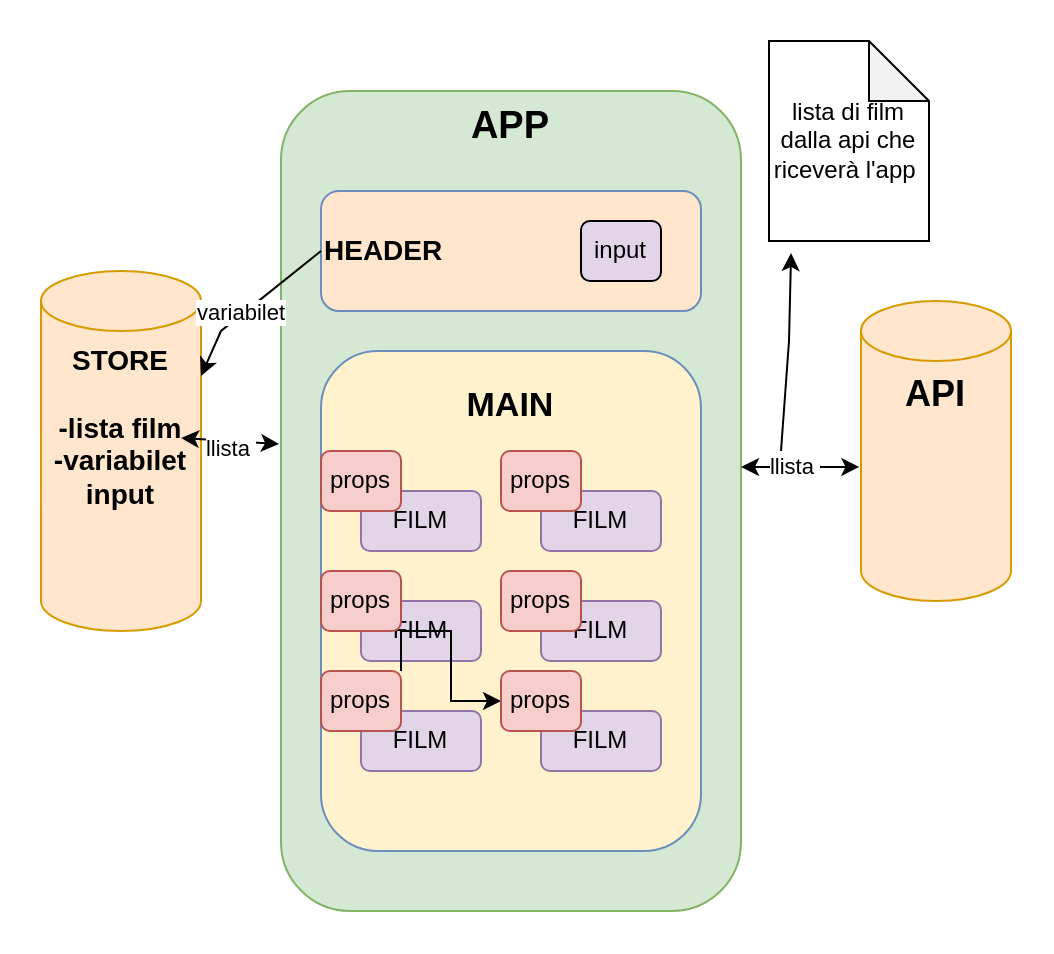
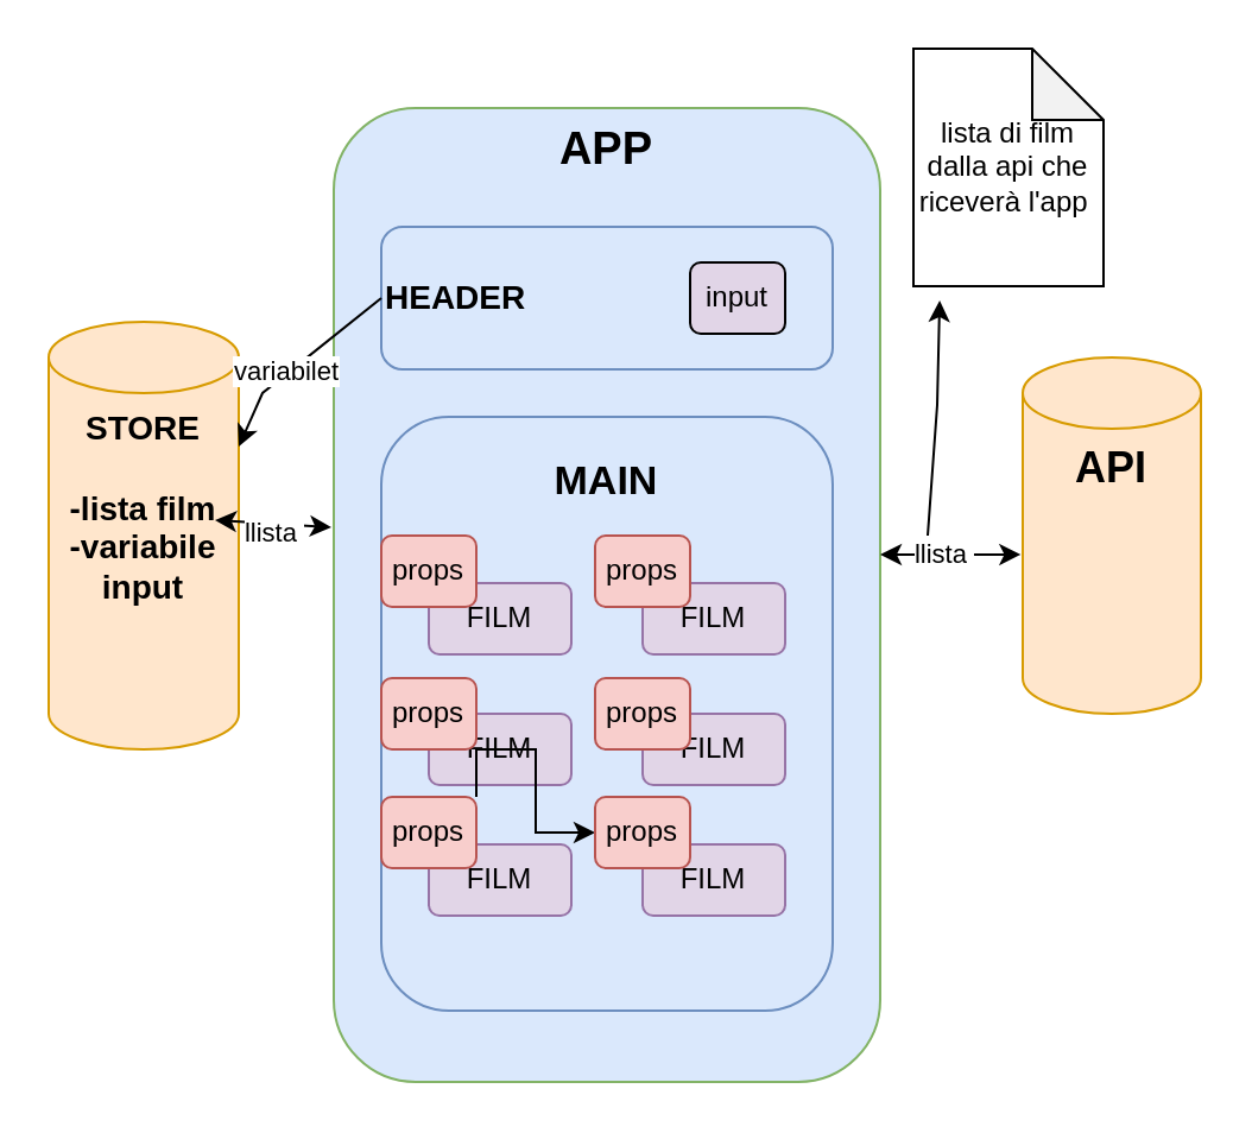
  <mxCell id="0" />
  <mxCell id="1" parent="0" />
  <mxCell id="2" value="API" style="shape=cylinder3;whiteSpace=wrap;html=1;boundedLbl=1;backgroundOutline=1;size=15;fontSize=18;fontStyle=1;fillColor=#ffe6cc;strokeColor=#d79b00;verticalAlign=top;" vertex="1" parent="1"><mxGeometry x="430" y="150" width="75" height="150" as="geometry" /></mxCell>
- <mxCell id="3" value="&lt;font style=&quot;font-size: 19px;&quot;&gt;APP&lt;/font&gt;&lt;div style=&quot;text-align: justify;&quot;&gt;&lt;/div&gt;" style="rounded=1;whiteSpace=wrap;html=1;fillColor=#d5e8d4;strokeColor=#82b366;verticalAlign=top;fontStyle=1" vertex="1" parent="1"><mxGeometry x="140" y="45" width="230" height="410" as="geometry" /></mxCell>
- <mxCell id="4" value="&lt;font style=&quot;font-size: 14px;&quot;&gt;HEADER&lt;/font&gt;" style="rounded=1;whiteSpace=wrap;html=1;align=left;fillColor=#ffe6cc;strokeColor=#6c8ebf;fontStyle=1;" vertex="1" parent="1"><mxGeometry x="160" y="95" width="190" height="60" as="geometry" /></mxCell>
+ <mxCell id="3" value="&lt;font style=&quot;font-size: 19px;&quot;&gt;APP&lt;/font&gt;&lt;div style=&quot;text-align: justify;&quot;&gt;&lt;/div&gt;" style="rounded=1;whiteSpace=wrap;html=1;fillColor=#dae8fc;strokeColor=#82b366;verticalAlign=top;fontStyle=1;" vertex="1" parent="1"><mxGeometry x="140" y="45" width="230" height="410" as="geometry" /></mxCell>
+ <mxCell id="4" value="&lt;font style=&quot;font-size: 14px;&quot;&gt;HEADER&lt;/font&gt;" style="rounded=1;whiteSpace=wrap;html=1;align=left;fillColor=#dae8fc;strokeColor=#6c8ebf;fontStyle=1" vertex="1" parent="1"><mxGeometry x="160" y="95" width="190" height="60" as="geometry" /></mxCell>
  <mxCell id="5" value="input" style="rounded=1;whiteSpace=wrap;html=1;fillColor=#e1d5e7;" vertex="1" parent="1"><mxGeometry x="290" y="110" width="40" height="30" as="geometry" /></mxCell>
- <mxCell id="6" value="&lt;h1 style=&quot;font-size: 17px;&quot;&gt;MAIN&lt;/h1&gt;" style="rounded=1;whiteSpace=wrap;html=1;align=center;fillColor=#fff2cc;strokeColor=#6c8ebf;verticalAlign=top;" vertex="1" parent="1"><mxGeometry x="160" y="175" width="190" height="250" as="geometry" /></mxCell>
+ <mxCell id="6" value="&lt;h1 style=&quot;font-size: 17px;&quot;&gt;MAIN&lt;/h1&gt;" style="rounded=1;whiteSpace=wrap;html=1;align=center;fillColor=#dae8fc;strokeColor=#6c8ebf;verticalAlign=top;" vertex="1" parent="1"><mxGeometry x="160" y="175" width="190" height="250" as="geometry" /></mxCell>
  <mxCell id="7" value="FILM" style="rounded=1;whiteSpace=wrap;html=1;fillColor=#e1d5e7;strokeColor=#9673a6;" vertex="1" parent="1"><mxGeometry x="180" y="245" width="60" height="30" as="geometry" /></mxCell>
  <mxCell id="8" value="FILM" style="rounded=1;whiteSpace=wrap;html=1;fillColor=#e1d5e7;strokeColor=#9673a6;" vertex="1" parent="1"><mxGeometry x="270" y="245" width="60" height="30" as="geometry" /></mxCell>
  <mxCell id="9" value="FILM" style="rounded=1;whiteSpace=wrap;html=1;fillColor=#e1d5e7;strokeColor=#9673a6;" vertex="1" parent="1"><mxGeometry x="270" y="300" width="60" height="30" as="geometry" /></mxCell>
  <mxCell id="10" value="FILM" style="rounded=1;whiteSpace=wrap;html=1;fillColor=#e1d5e7;strokeColor=#9673a6;" vertex="1" parent="1"><mxGeometry x="180" y="300" width="60" height="30" as="geometry" /></mxCell>
  <mxCell id="11" value="FILM" style="rounded=1;whiteSpace=wrap;html=1;fillColor=#e1d5e7;strokeColor=#9673a6;" vertex="1" parent="1"><mxGeometry x="180" y="355" width="60" height="30" as="geometry" /></mxCell>
- <mxCell id="12" value="&lt;b&gt;&lt;font style=&quot;font-size: 14px;&quot;&gt;STORE&lt;br&gt;&lt;br&gt;-lista film&lt;br&gt;-variabilet input&lt;br&gt;&lt;/font&gt;&lt;/b&gt;" style="shape=cylinder3;whiteSpace=wrap;html=1;boundedLbl=1;backgroundOutline=1;size=15;fillColor=#ffe6cc;strokeColor=#d79b00;horizontal=1;verticalAlign=top;" vertex="1" parent="1"><mxGeometry x="20" y="135" width="80" height="180" as="geometry" /></mxCell>
+ <mxCell id="12" value="&lt;b&gt;&lt;font style=&quot;font-size: 14px;&quot;&gt;STORE&lt;br&gt;&lt;br&gt;-lista film&lt;br&gt;-variabile input&lt;br&gt;&lt;/font&gt;&lt;/b&gt;" style="shape=cylinder3;whiteSpace=wrap;html=1;boundedLbl=1;backgroundOutline=1;size=15;fillColor=#ffe6cc;strokeColor=#d79b00;horizontal=1;verticalAlign=top;" vertex="1" parent="1"><mxGeometry x="20" y="135" width="80" height="180" as="geometry" /></mxCell>
  <mxCell id="13" value="" style="endArrow=classic;startArrow=classic;html=1;rounded=0;exitX=-0.011;exitY=0.553;exitDx=0;exitDy=0;exitPerimeter=0;" edge="1" parent="1" source="2"><mxGeometry width="50" height="50" relative="1" as="geometry"><mxPoint x="400" y="235" as="sourcePoint" /><mxPoint x="370" y="233" as="targetPoint" /></mxGeometry></mxCell>
  <mxCell id="14" value="llista&amp;nbsp;" style="edgeLabel;html=1;align=center;verticalAlign=middle;resizable=0;points=[];" vertex="1" connectable="0" parent="13"><mxGeometry x="0.119" relative="1" as="geometry"><mxPoint as="offset" /></mxGeometry></mxCell>
  <mxCell id="15" value="" style="endArrow=classic;startArrow=classic;html=1;rounded=0;exitX=-0.011;exitY=0.553;exitDx=0;exitDy=0;exitPerimeter=0;" edge="1" parent="1"><mxGeometry width="50" height="50" relative="1" as="geometry"><mxPoint x="139" y="221.5" as="sourcePoint" /><mxPoint x="90" y="218.5" as="targetPoint" /><Array as="points" /></mxGeometry></mxCell>
  <mxCell id="16" value="FILM" style="rounded=1;whiteSpace=wrap;html=1;fillColor=#e1d5e7;strokeColor=#9673a6;" vertex="1" parent="1"><mxGeometry x="270" y="355" width="60" height="30" as="geometry" /></mxCell>
  <mxCell id="17" value="lista di film dalla api che riceverà l'app&amp;nbsp;" style="shape=note;whiteSpace=wrap;html=1;backgroundOutline=1;darkOpacity=0.05;" vertex="1" parent="1"><mxGeometry x="384" y="20" width="80" height="100" as="geometry" /></mxCell>
  <mxCell id="18" value="" style="endArrow=classic;html=1;rounded=0;entryX=0.138;entryY=1.06;entryDx=0;entryDy=0;entryPerimeter=0;" edge="1" parent="1" target="17"><mxGeometry width="50" height="50" relative="1" as="geometry"><mxPoint x="390" y="225" as="sourcePoint" /><mxPoint x="424" y="140" as="targetPoint" /><Array as="points"><mxPoint x="394" y="170" /></Array></mxGeometry></mxCell>
  <mxCell id="19" value="" style="endArrow=none;html=1;rounded=0;exitX=1;exitY=0;exitDx=0;exitDy=52.5;exitPerimeter=0;entryX=0;entryY=0.5;entryDx=0;entryDy=0;startArrow=classic;startFill=1;" edge="1" parent="1" source="12" target="4"><mxGeometry width="50" height="50" relative="1" as="geometry"><mxPoint x="140" y="185" as="sourcePoint" /><mxPoint x="190" y="135" as="targetPoint" /><Array as="points"><mxPoint x="110" y="165" /></Array></mxGeometry></mxCell>
  <mxCell id="20" value="variabilet" style="edgeLabel;html=1;align=center;verticalAlign=middle;resizable=0;points=[];" vertex="1" connectable="0" parent="19"><mxGeometry x="-0.145" y="2" relative="1" as="geometry"><mxPoint as="offset" /></mxGeometry></mxCell>
  <mxCell id="21" value="llista&amp;nbsp;" style="edgeLabel;html=1;align=center;verticalAlign=middle;resizable=0;points=[];" vertex="1" connectable="0" parent="1"><mxGeometry x="110" y="214.998" as="geometry"><mxPoint x="4" y="9" as="offset" /></mxGeometry></mxCell>
  <mxCell id="22" value="props" style="rounded=1;whiteSpace=wrap;html=1;fillColor=#f8cecc;strokeColor=#b85450;" vertex="1" parent="1"><mxGeometry x="160" y="225" width="40" height="30" as="geometry" /></mxCell>
  <mxCell id="23" value="props" style="rounded=1;whiteSpace=wrap;html=1;fillColor=#f8cecc;strokeColor=#b85450;" vertex="1" parent="1"><mxGeometry x="250" y="225" width="40" height="30" as="geometry" /></mxCell>
  <mxCell id="24" value="props" style="rounded=1;whiteSpace=wrap;html=1;fillColor=#f8cecc;strokeColor=#b85450;" vertex="1" parent="1"><mxGeometry x="160" y="285" width="40" height="30" as="geometry" /></mxCell>
  <mxCell id="25" value="props" style="rounded=1;whiteSpace=wrap;html=1;fillColor=#f8cecc;strokeColor=#b85450;" vertex="1" parent="1"><mxGeometry x="250" y="285" width="40" height="30" as="geometry" /></mxCell>
  <mxCell id="26" style="edgeStyle=orthogonalEdgeStyle;rounded=0;orthogonalLoop=1;jettySize=auto;html=1;exitX=1;exitY=0;exitDx=0;exitDy=0;" edge="1" parent="1" source="27" target="28"><mxGeometry relative="1" as="geometry" /></mxCell>
  <mxCell id="27" value="props" style="rounded=1;whiteSpace=wrap;html=1;fillColor=#f8cecc;strokeColor=#b85450;" vertex="1" parent="1"><mxGeometry x="160" y="335" width="40" height="30" as="geometry" /></mxCell>
  <mxCell id="28" value="props" style="rounded=1;whiteSpace=wrap;html=1;fillColor=#f8cecc;strokeColor=#b85450;" vertex="1" parent="1"><mxGeometry x="250" y="335" width="40" height="30" as="geometry" /></mxCell>
